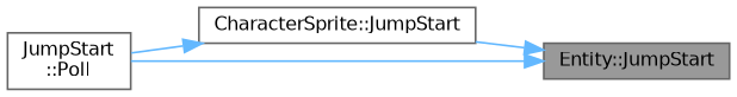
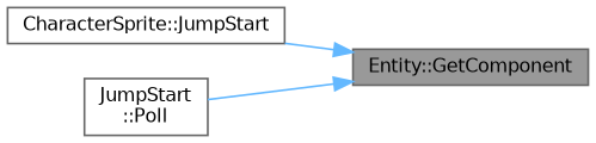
  digraph {
    rankdir=RL
    node [color=grey40 fillcolor=white fontname=Helvetica fontsize=10 shape=box style=filled]
    edge [color=steelblue1 dir=back fontname=Helvetica fontsize=10 labelfontname=Helvetica labelfontsize=10 style=solid]
-   n1 [color=gray40 fillcolor=grey60 fontcolor=black height=0.2 label="Entity::JumpStart" width=0.4]
+   n1 [color=gray40 fillcolor=grey60 fontcolor=black height=0.2 label="Entity::GetComponent" width=0.4]
    n2 [height=0.2 label="CharacterSprite::JumpStart" width=0.4]
    n3 [height=0.2 label="JumpStart\l::Poll" width=0.4]
    n1 -> n2
    n1 -> n3
-   n2 -> n3
  }
